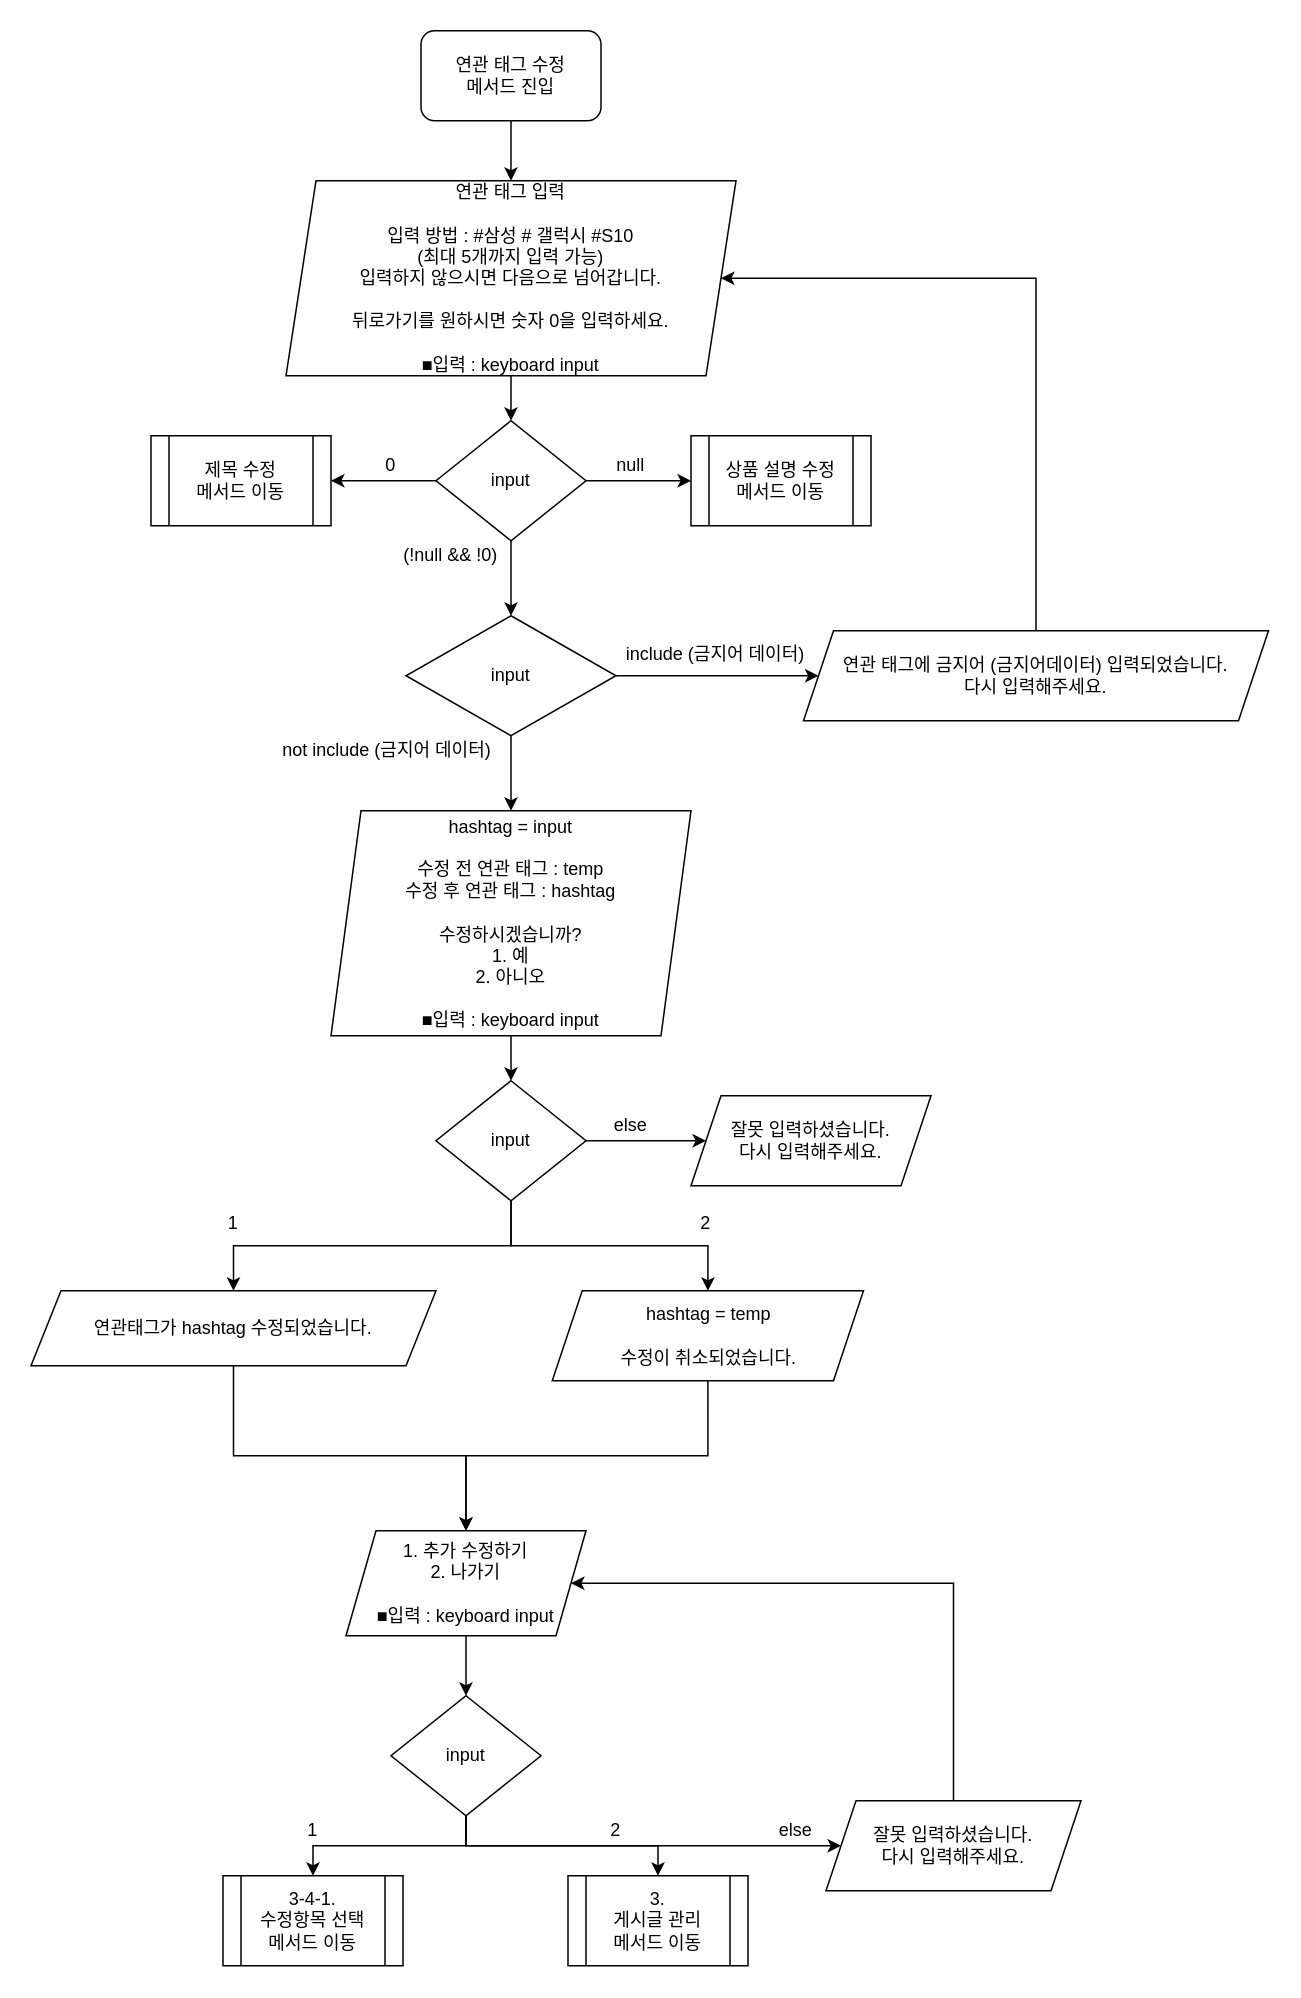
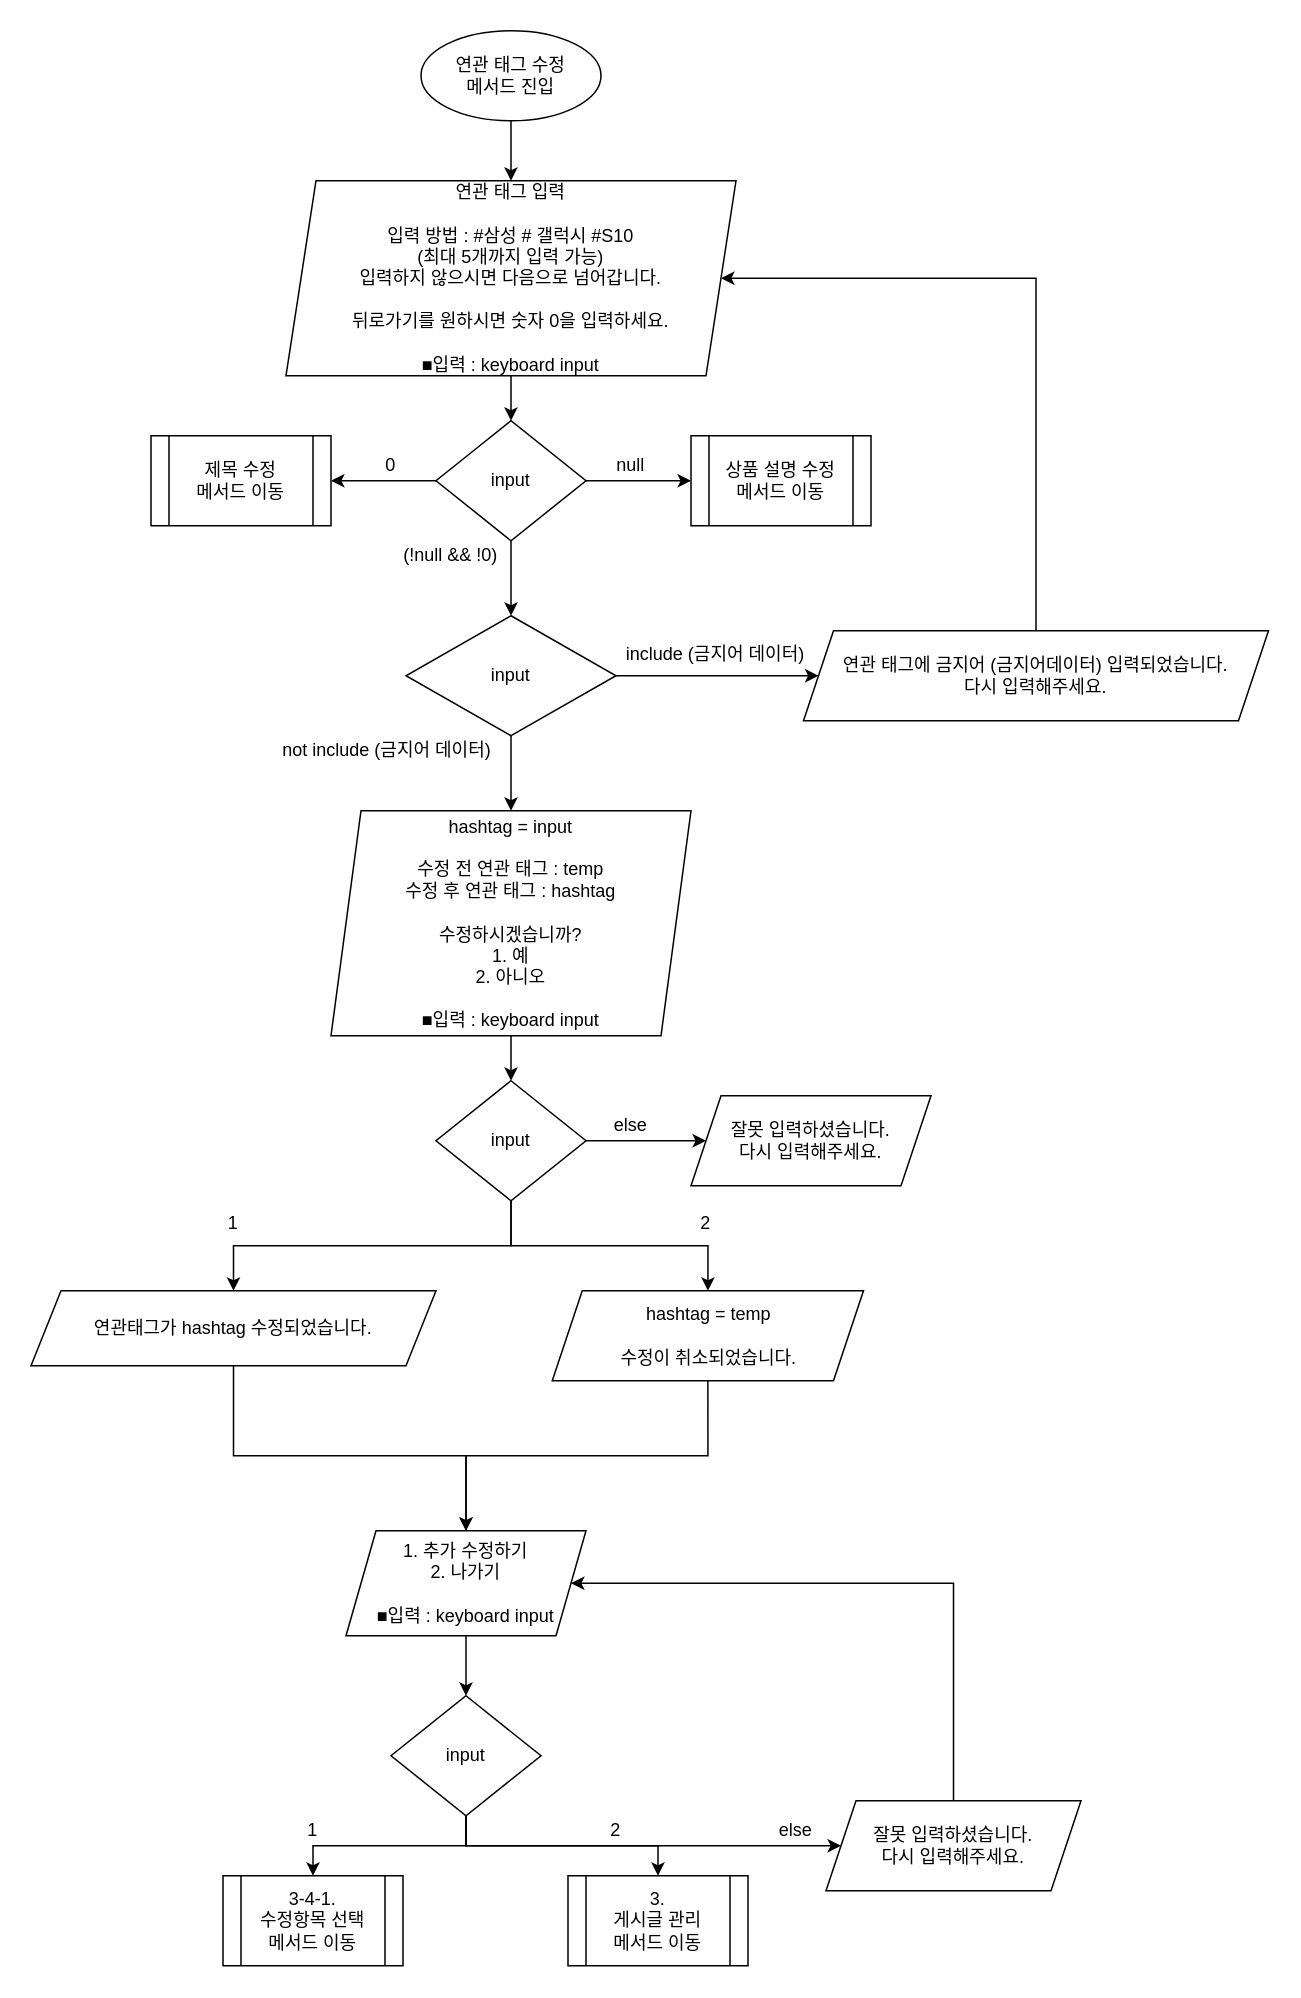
  <mxCell id="0" />
  <mxCell id="1" parent="0" />
  <mxCell id="2" value="" style="edgeStyle=orthogonalEdgeStyle;rounded=0;orthogonalLoop=1;jettySize=auto;html=1;" edge="1" parent="1" source="3" target="5"><mxGeometry relative="1" as="geometry" /></mxCell>
- <mxCell id="3" value="연관 태그 수정&lt;br&gt;메서드 진입" style="rounded=1;whiteSpace=wrap;html=1;" vertex="1" parent="1"><mxGeometry x="280" y="20" width="120" height="60" as="geometry" /></mxCell>
+ <mxCell id="3" value="연관 태그 수정&lt;br&gt;메서드 진입" style="ellipse;whiteSpace=wrap;html=1;" vertex="1" parent="1"><mxGeometry x="280" y="20" width="120" height="60" as="geometry" /></mxCell>
  <mxCell id="4" value="" style="edgeStyle=orthogonalEdgeStyle;rounded=0;orthogonalLoop=1;jettySize=auto;html=1;" edge="1" parent="1" source="5" target="9"><mxGeometry relative="1" as="geometry" /></mxCell>
  <mxCell id="5" value="연관 태그 입력&lt;br&gt;&lt;br&gt;입력 방법 : #삼성 # 갤럭시 #S10&lt;br&gt;(최대 5개까지 입력 가능)&lt;br&gt;입력하지 않으시면 다음으로 넘어갑니다.&lt;br&gt;&lt;br&gt;뒤로가기를 원하시면 숫자 0을 입력하세요.&lt;br&gt;&lt;br&gt;■입력 : keyboard input" style="shape=parallelogram;perimeter=parallelogramPerimeter;whiteSpace=wrap;html=1;fixedSize=1;rounded=1;arcSize=0;" vertex="1" parent="1"><mxGeometry x="190" y="120" width="300" height="130" as="geometry" /></mxCell>
  <mxCell id="6" value="" style="edgeStyle=orthogonalEdgeStyle;rounded=0;orthogonalLoop=1;jettySize=auto;html=1;" edge="1" parent="1" source="9" target="10"><mxGeometry relative="1" as="geometry" /></mxCell>
  <mxCell id="7" value="" style="edgeStyle=orthogonalEdgeStyle;rounded=0;orthogonalLoop=1;jettySize=auto;html=1;" edge="1" parent="1" source="9" target="12"><mxGeometry relative="1" as="geometry" /></mxCell>
  <mxCell id="8" value="" style="edgeStyle=orthogonalEdgeStyle;rounded=0;orthogonalLoop=1;jettySize=auto;html=1;" edge="1" parent="1" source="9" target="16"><mxGeometry relative="1" as="geometry" /></mxCell>
  <mxCell id="9" value="input" style="rhombus;whiteSpace=wrap;html=1;rounded=1;arcSize=0;" vertex="1" parent="1"><mxGeometry x="290" y="280" width="100" height="80" as="geometry" /></mxCell>
  <mxCell id="10" value="제목 수정&lt;br&gt;메서드 이동" style="shape=process;whiteSpace=wrap;html=1;backgroundOutline=1;rounded=1;arcSize=0;" vertex="1" parent="1"><mxGeometry x="100" y="290" width="120" height="60" as="geometry" /></mxCell>
  <mxCell id="11" value="0" style="text;html=1;strokeColor=none;fillColor=none;align=center;verticalAlign=middle;whiteSpace=wrap;rounded=0;" vertex="1" parent="1"><mxGeometry x="240" y="300" width="40" height="20" as="geometry" /></mxCell>
  <mxCell id="12" value="상품 설명 수정&lt;br&gt;메서드 이동" style="shape=process;whiteSpace=wrap;html=1;backgroundOutline=1;rounded=1;arcSize=0;" vertex="1" parent="1"><mxGeometry x="460" y="290" width="120" height="60" as="geometry" /></mxCell>
  <mxCell id="13" value="null" style="text;html=1;strokeColor=none;fillColor=none;align=center;verticalAlign=middle;whiteSpace=wrap;rounded=0;" vertex="1" parent="1"><mxGeometry x="400" y="300" width="40" height="20" as="geometry" /></mxCell>
  <mxCell id="14" value="(!null &amp;amp;&amp;amp; !0)" style="text;html=1;strokeColor=none;fillColor=none;align=center;verticalAlign=middle;whiteSpace=wrap;rounded=0;" vertex="1" parent="1"><mxGeometry x="260" y="360" width="80" height="20" as="geometry" /></mxCell>
  <mxCell id="15" value="" style="edgeStyle=orthogonalEdgeStyle;rounded=0;orthogonalLoop=1;jettySize=auto;html=1;entryX=0.5;entryY=0;entryDx=0;entryDy=0;" edge="1" parent="1" source="16" target="23"><mxGeometry relative="1" as="geometry"><mxPoint x="340" y="540" as="targetPoint" /></mxGeometry></mxCell>
  <mxCell id="16" value="input" style="rhombus;whiteSpace=wrap;html=1;" vertex="1" parent="1"><mxGeometry x="270" y="410" width="140" height="80" as="geometry" /></mxCell>
  <mxCell id="17" style="edgeStyle=orthogonalEdgeStyle;rounded=0;orthogonalLoop=1;jettySize=auto;html=1;exitX=0.5;exitY=0;exitDx=0;exitDy=0;entryX=1;entryY=0.5;entryDx=0;entryDy=0;" edge="1" parent="1" source="18" target="5"><mxGeometry relative="1" as="geometry"><Array as="points"><mxPoint x="690" y="185" /></Array></mxGeometry></mxCell>
  <mxCell id="18" value="&lt;span id=&quot;docs-internal-guid-c182d64e-7fff-d9e1-cd36-cfdad88ebc47&quot;&gt;&lt;span style=&quot;font-family: &amp;#34;arial&amp;#34; ; background-color: transparent ; vertical-align: baseline&quot;&gt;&lt;font style=&quot;font-size: 12px&quot;&gt;연관 태그에 금지어 (금지어데이터) 입력되었습니다.&lt;br&gt;다시 입력해주세요.&lt;/font&gt;&lt;/span&gt;&lt;/span&gt;" style="shape=parallelogram;perimeter=parallelogramPerimeter;whiteSpace=wrap;html=1;fixedSize=1;" vertex="1" parent="1"><mxGeometry x="535" y="420" width="310" height="60" as="geometry" /></mxCell>
  <mxCell id="19" style="edgeStyle=orthogonalEdgeStyle;rounded=0;orthogonalLoop=1;jettySize=auto;html=1;exitX=1;exitY=0.5;exitDx=0;exitDy=0;entryX=0;entryY=0.5;entryDx=0;entryDy=0;" edge="1" parent="1" source="16" target="18"><mxGeometry relative="1" as="geometry" /></mxCell>
  <mxCell id="20" value="include (금지어 데이터)" style="text;html=1;strokeColor=none;fillColor=none;align=center;verticalAlign=middle;whiteSpace=wrap;rounded=0;" vertex="1" parent="1"><mxGeometry x="409" y="426" width="135" height="20" as="geometry" /></mxCell>
  <mxCell id="21" value="not include (금지어 데이터)" style="text;html=1;strokeColor=none;fillColor=none;align=center;verticalAlign=middle;whiteSpace=wrap;rounded=0;" vertex="1" parent="1"><mxGeometry x="175" y="490" width="165" height="20" as="geometry" /></mxCell>
  <mxCell id="22" value="" style="edgeStyle=orthogonalEdgeStyle;rounded=0;orthogonalLoop=1;jettySize=auto;html=1;" edge="1" parent="1" source="23" target="27"><mxGeometry relative="1" as="geometry" /></mxCell>
  <mxCell id="23" value="hashtag = input&lt;br&gt;&lt;br&gt;수정 전 연관 태그 : temp&lt;br&gt;수정 후 연관 태그 : hashtag&lt;br&gt;&lt;br&gt;수정하시겠습니까?&lt;br&gt;1. 예&lt;br&gt;2. 아니오&lt;br&gt;&lt;br&gt;■입력 : keyboard input" style="shape=parallelogram;perimeter=parallelogramPerimeter;whiteSpace=wrap;html=1;fixedSize=1;" vertex="1" parent="1"><mxGeometry x="220" y="540" width="240" height="150" as="geometry" /></mxCell>
  <mxCell id="24" value="" style="edgeStyle=orthogonalEdgeStyle;rounded=0;orthogonalLoop=1;jettySize=auto;html=1;" edge="1" parent="1" source="27" target="28"><mxGeometry relative="1" as="geometry" /></mxCell>
  <mxCell id="25" style="edgeStyle=orthogonalEdgeStyle;rounded=0;orthogonalLoop=1;jettySize=auto;html=1;exitX=0.5;exitY=1;exitDx=0;exitDy=0;" edge="1" parent="1" source="27" target="31"><mxGeometry relative="1" as="geometry" /></mxCell>
  <mxCell id="26" style="edgeStyle=orthogonalEdgeStyle;rounded=0;orthogonalLoop=1;jettySize=auto;html=1;exitX=0.5;exitY=1;exitDx=0;exitDy=0;" edge="1" parent="1" source="27" target="33"><mxGeometry relative="1" as="geometry" /></mxCell>
  <mxCell id="27" value="input" style="rhombus;whiteSpace=wrap;html=1;" vertex="1" parent="1"><mxGeometry x="290" y="720" width="100" height="80" as="geometry" /></mxCell>
  <mxCell id="28" value="잘못 입력하셨습니다.&lt;br&gt;다시 입력해주세요." style="shape=parallelogram;perimeter=parallelogramPerimeter;whiteSpace=wrap;html=1;fixedSize=1;" vertex="1" parent="1"><mxGeometry x="460" y="730" width="160" height="60" as="geometry" /></mxCell>
  <mxCell id="29" value="else" style="text;html=1;strokeColor=none;fillColor=none;align=center;verticalAlign=middle;whiteSpace=wrap;rounded=0;" vertex="1" parent="1"><mxGeometry x="400" y="740" width="40" height="20" as="geometry" /></mxCell>
  <mxCell id="30" style="edgeStyle=orthogonalEdgeStyle;rounded=0;orthogonalLoop=1;jettySize=auto;html=1;exitX=0.5;exitY=1;exitDx=0;exitDy=0;" edge="1" parent="1" source="31" target="35"><mxGeometry relative="1" as="geometry"><Array as="points"><mxPoint x="155" y="970" /><mxPoint x="310" y="970" /></Array></mxGeometry></mxCell>
  <mxCell id="31" value="연관태그가 hashtag 수정되었습니다." style="shape=parallelogram;perimeter=parallelogramPerimeter;whiteSpace=wrap;html=1;fixedSize=1;" vertex="1" parent="1"><mxGeometry x="20" y="860" width="270" height="50" as="geometry" /></mxCell>
  <mxCell id="32" style="edgeStyle=orthogonalEdgeStyle;rounded=0;orthogonalLoop=1;jettySize=auto;html=1;exitX=0.5;exitY=1;exitDx=0;exitDy=0;" edge="1" parent="1" source="33" target="35"><mxGeometry relative="1" as="geometry" /></mxCell>
  <mxCell id="33" value="hashtag = temp&lt;br&gt;&lt;br&gt;수정이 취소되었습니다." style="shape=parallelogram;perimeter=parallelogramPerimeter;whiteSpace=wrap;html=1;fixedSize=1;" vertex="1" parent="1"><mxGeometry x="367.5" y="860" width="207.5" height="60" as="geometry" /></mxCell>
  <mxCell id="34" value="" style="edgeStyle=orthogonalEdgeStyle;rounded=0;orthogonalLoop=1;jettySize=auto;html=1;" edge="1" parent="1" source="35" target="39"><mxGeometry relative="1" as="geometry" /></mxCell>
  <mxCell id="35" value="1. 추가 수정하기&lt;br&gt;2. 나가기&lt;br&gt;&lt;br&gt;■입력 : keyboard input" style="shape=parallelogram;perimeter=parallelogramPerimeter;whiteSpace=wrap;html=1;fixedSize=1;" vertex="1" parent="1"><mxGeometry x="230" y="1020" width="160" height="70" as="geometry" /></mxCell>
  <mxCell id="36" style="edgeStyle=orthogonalEdgeStyle;rounded=0;orthogonalLoop=1;jettySize=auto;html=1;exitX=0.5;exitY=1;exitDx=0;exitDy=0;" edge="1" parent="1" source="39" target="40"><mxGeometry relative="1" as="geometry" /></mxCell>
  <mxCell id="37" style="edgeStyle=orthogonalEdgeStyle;rounded=0;orthogonalLoop=1;jettySize=auto;html=1;exitX=0.5;exitY=1;exitDx=0;exitDy=0;" edge="1" parent="1" source="39" target="41"><mxGeometry relative="1" as="geometry" /></mxCell>
  <mxCell id="38" style="edgeStyle=orthogonalEdgeStyle;rounded=0;orthogonalLoop=1;jettySize=auto;html=1;exitX=0.5;exitY=1;exitDx=0;exitDy=0;" edge="1" parent="1" source="39" target="43"><mxGeometry relative="1" as="geometry" /></mxCell>
  <mxCell id="39" value="input" style="rhombus;whiteSpace=wrap;html=1;" vertex="1" parent="1"><mxGeometry x="260" y="1130" width="100" height="80" as="geometry" /></mxCell>
  <mxCell id="40" value="3-4-1.&lt;br&gt;수정항목 선택&lt;br&gt;메서드 이동" style="shape=process;whiteSpace=wrap;html=1;backgroundOutline=1;" vertex="1" parent="1"><mxGeometry x="148" y="1250" width="120" height="60" as="geometry" /></mxCell>
  <mxCell id="41" value="3.&lt;br&gt;게시글 관리&lt;br&gt;메서드 이동" style="shape=process;whiteSpace=wrap;html=1;backgroundOutline=1;" vertex="1" parent="1"><mxGeometry x="378" y="1250" width="120" height="60" as="geometry" /></mxCell>
  <mxCell id="42" style="edgeStyle=orthogonalEdgeStyle;rounded=0;orthogonalLoop=1;jettySize=auto;html=1;exitX=0.5;exitY=0;exitDx=0;exitDy=0;entryX=1;entryY=0.5;entryDx=0;entryDy=0;" edge="1" parent="1" source="43" target="35"><mxGeometry relative="1" as="geometry"><Array as="points"><mxPoint x="635" y="1055" /></Array></mxGeometry></mxCell>
  <mxCell id="43" value="잘못 입력하셨습니다.&lt;br&gt;다시 입력해주세요." style="shape=parallelogram;perimeter=parallelogramPerimeter;whiteSpace=wrap;html=1;fixedSize=1;" vertex="1" parent="1"><mxGeometry x="550" y="1200" width="170" height="60" as="geometry" /></mxCell>
  <mxCell id="44" value="1" style="text;html=1;strokeColor=none;fillColor=none;align=center;verticalAlign=middle;whiteSpace=wrap;rounded=0;" vertex="1" parent="1"><mxGeometry x="135" y="805" width="40" height="20" as="geometry" /></mxCell>
  <mxCell id="45" value="2" style="text;html=1;strokeColor=none;fillColor=none;align=center;verticalAlign=middle;whiteSpace=wrap;rounded=0;" vertex="1" parent="1"><mxGeometry x="450" y="805" width="40" height="20" as="geometry" /></mxCell>
  <mxCell id="46" value="1" style="text;html=1;strokeColor=none;fillColor=none;align=center;verticalAlign=middle;whiteSpace=wrap;rounded=0;" vertex="1" parent="1"><mxGeometry x="188" y="1210" width="40" height="20" as="geometry" /></mxCell>
  <mxCell id="47" value="2" style="text;html=1;strokeColor=none;fillColor=none;align=center;verticalAlign=middle;whiteSpace=wrap;rounded=0;" vertex="1" parent="1"><mxGeometry x="390" y="1210" width="40" height="20" as="geometry" /></mxCell>
  <mxCell id="48" value="else" style="text;html=1;strokeColor=none;fillColor=none;align=center;verticalAlign=middle;whiteSpace=wrap;rounded=0;" vertex="1" parent="1"><mxGeometry x="510" y="1210" width="40" height="20" as="geometry" /></mxCell>
